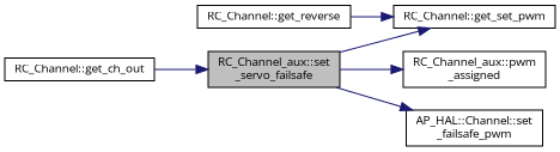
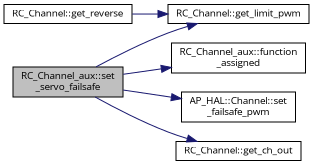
  digraph {
    fontname="Open Sans"
    rankdir=LR
    node [color=black fillcolor=white fontname="Open Sans" fontsize=10 shape=record style=filled]
    edge [color=midnightblue fontname="Open Sans" fontsize=10 labelfontname=Helvetica labelfontsize=10 style=solid]
    n1 [fillcolor=grey75 fontcolor=black height=0.2 label="RC_Channel_aux::set\l_servo_failsafe" width=0.4]
-   n2 [height=0.2 label="RC_Channel_aux::pwm\l_assigned" width=0.4]
-   n3 [height=0.2 label="RC_Channel::get_set_pwm" width=0.4]
+   n2 [height=0.2 label="RC_Channel_aux::function\l_assigned" width=0.4]
+   n3 [height=0.2 label="RC_Channel::get_limit_pwm" width=0.4]
    n4 [height=0.2 label="AP_HAL::Channel::set\l_failsafe_pwm" width=0.4]
    n5 [height=0.2 label="RC_Channel::get_ch_out" width=0.4]
    n6 [height=0.2 label="RC_Channel::get_reverse" width=0.4]
    n1 -> n2
    n1 -> n3
    n1 -> n4
-   n5 -> n1
+   n1 -> n5
    n6 -> n3
  }
